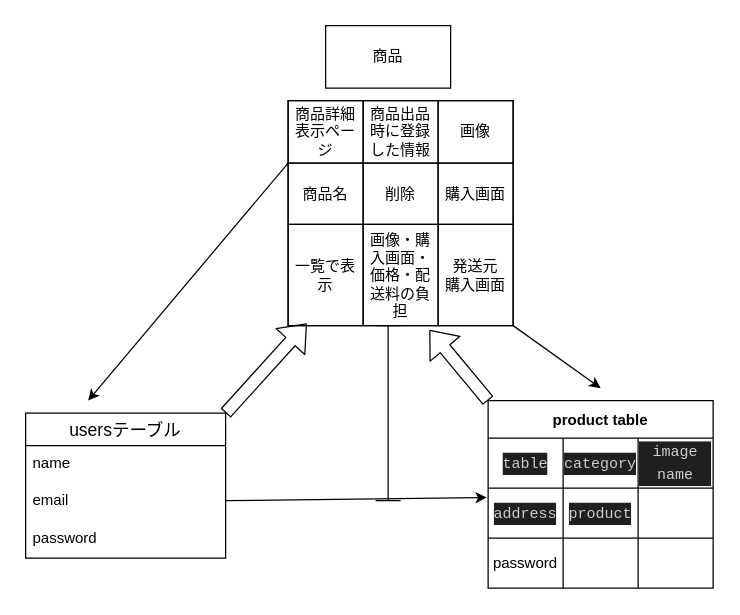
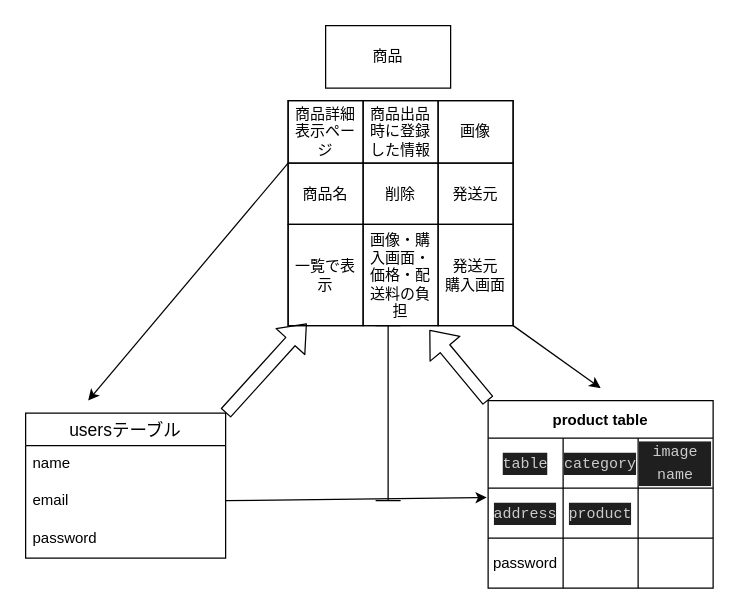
  <mxCell id="0" />
  <mxCell id="1" parent="0" />
  <mxCell id="2" style="edgeStyle=none;shape=flexArrow;html=1;exitX=1;exitY=0;exitDx=0;exitDy=0;entryX=0.083;entryY=0.979;entryDx=0;entryDy=0;entryPerimeter=0;" edge="1" parent="1" source="3" target="31"><mxGeometry relative="1" as="geometry" /></mxCell>
  <mxCell id="3" value="usersテーブル" style="swimlane;fontStyle=0;childLayout=stackLayout;horizontal=1;startSize=26;horizontalStack=0;resizeParent=1;resizeParentMax=0;resizeLast=0;collapsible=1;marginBottom=0;align=center;fontSize=14;" vertex="1" parent="1"><mxGeometry x="20" y="330" width="160" height="116" as="geometry" /></mxCell>
  <mxCell id="4" value="name " style="text;strokeColor=none;fillColor=none;spacingLeft=4;spacingRight=4;overflow=hidden;rotatable=0;points=[[0,0.5],[1,0.5]];portConstraint=eastwest;fontSize=12;" vertex="1" parent="3"><mxGeometry y="26" width="160" height="30" as="geometry" /></mxCell>
  <mxCell id="5" value="email" style="text;strokeColor=none;fillColor=none;spacingLeft=4;spacingRight=4;overflow=hidden;rotatable=0;points=[[0,0.5],[1,0.5]];portConstraint=eastwest;fontSize=12;" vertex="1" parent="3"><mxGeometry y="56" width="160" height="30" as="geometry" /></mxCell>
  <mxCell id="6" value="password&#10;" style="text;strokeColor=none;fillColor=none;spacingLeft=4;spacingRight=4;overflow=hidden;rotatable=0;points=[[0,0.5],[1,0.5]];portConstraint=eastwest;fontSize=12;" vertex="1" parent="3"><mxGeometry y="86" width="160" height="30" as="geometry" /></mxCell>
  <mxCell id="7" style="edgeStyle=none;shape=flexArrow;html=1;exitX=0;exitY=0;exitDx=0;exitDy=0;entryX=0.628;entryY=1.043;entryDx=0;entryDy=0;entryPerimeter=0;" edge="1" parent="1" source="8" target="31"><mxGeometry relative="1" as="geometry" /></mxCell>
  <mxCell id="8" value="product table" style="shape=table;startSize=30;container=1;collapsible=0;childLayout=tableLayout;fontStyle=1;align=center;" vertex="1" parent="1"><mxGeometry x="390" y="320" width="180" height="150" as="geometry" /></mxCell>
  <mxCell id="9" value="" style="shape=tableRow;horizontal=0;startSize=0;swimlaneHead=0;swimlaneBody=0;top=0;left=0;bottom=0;right=0;collapsible=0;dropTarget=0;fillColor=none;points=[[0,0.5],[1,0.5]];portConstraint=eastwest;" vertex="1" parent="8"><mxGeometry y="30" width="180" height="40" as="geometry" /></mxCell>
  <mxCell id="10" value="&lt;div style=&quot;color: rgb(204, 204, 204); background-color: rgb(31, 31, 31); font-family: Menlo, Monaco, &amp;quot;Courier New&amp;quot;, monospace; line-height: 18px;&quot;&gt;table &lt;/div&gt;" style="shape=partialRectangle;html=1;whiteSpace=wrap;connectable=0;fillColor=none;top=0;left=0;bottom=0;right=0;overflow=hidden;" vertex="1" parent="9"><mxGeometry width="60" height="40" as="geometry"><mxRectangle width="60" height="40" as="alternateBounds" /></mxGeometry></mxCell>
  <mxCell id="11" value="&lt;meta charset=&quot;utf-8&quot;&gt;&lt;div style=&quot;color: rgb(204, 204, 204); background-color: rgb(31, 31, 31); font-family: Menlo, Monaco, &amp;quot;Courier New&amp;quot;, monospace; font-weight: normal; font-size: 12px; line-height: 18px;&quot;&gt;&lt;div&gt;&lt;span style=&quot;color: #cccccc;&quot;&gt;category&lt;/span&gt;&lt;/div&gt;&lt;/div&gt;" style="shape=partialRectangle;html=1;whiteSpace=wrap;connectable=0;fillColor=none;top=0;left=0;bottom=0;right=0;overflow=hidden;" vertex="1" parent="9"><mxGeometry x="60" width="60" height="40" as="geometry"><mxRectangle width="60" height="40" as="alternateBounds" /></mxGeometry></mxCell>
  <mxCell id="12" value="&lt;meta charset=&quot;utf-8&quot;&gt;&lt;div style=&quot;color: rgb(204, 204, 204); background-color: rgb(31, 31, 31); font-family: Menlo, Monaco, &amp;quot;Courier New&amp;quot;, monospace; font-weight: normal; font-size: 12px; line-height: 18px;&quot;&gt;&lt;div&gt;&lt;span style=&quot;color: #cccccc;&quot;&gt;image name&lt;/span&gt;&lt;/div&gt;&lt;/div&gt;" style="shape=partialRectangle;html=1;whiteSpace=wrap;connectable=0;fillColor=none;top=0;left=0;bottom=0;right=0;overflow=hidden;" vertex="1" parent="9"><mxGeometry x="120" width="60" height="40" as="geometry"><mxRectangle width="60" height="40" as="alternateBounds" /></mxGeometry></mxCell>
  <mxCell id="13" value="" style="shape=tableRow;horizontal=0;startSize=0;swimlaneHead=0;swimlaneBody=0;top=0;left=0;bottom=0;right=0;collapsible=0;dropTarget=0;fillColor=none;points=[[0,0.5],[1,0.5]];portConstraint=eastwest;" vertex="1" parent="8"><mxGeometry y="70" width="180" height="40" as="geometry" /></mxCell>
  <mxCell id="14" value="&lt;div style=&quot;color: rgb(204, 204, 204); background-color: rgb(31, 31, 31); font-family: Menlo, Monaco, &amp;quot;Courier New&amp;quot;, monospace; line-height: 18px;&quot;&gt;address&lt;/div&gt;" style="shape=partialRectangle;html=1;whiteSpace=wrap;connectable=0;fillColor=none;top=0;left=0;bottom=0;right=0;overflow=hidden;" vertex="1" parent="13"><mxGeometry width="60" height="40" as="geometry"><mxRectangle width="60" height="40" as="alternateBounds" /></mxGeometry></mxCell>
  <mxCell id="15" value="&lt;div style=&quot;color: rgb(204, 204, 204); background-color: rgb(31, 31, 31); font-family: Menlo, Monaco, &amp;quot;Courier New&amp;quot;, monospace; line-height: 18px;&quot;&gt;product&lt;/div&gt;" style="shape=partialRectangle;html=1;whiteSpace=wrap;connectable=0;fillColor=none;top=0;left=0;bottom=0;right=0;overflow=hidden;" vertex="1" parent="13"><mxGeometry x="60" width="60" height="40" as="geometry"><mxRectangle width="60" height="40" as="alternateBounds" /></mxGeometry></mxCell>
  <mxCell id="16" value="" style="shape=partialRectangle;html=1;whiteSpace=wrap;connectable=0;fillColor=none;top=0;left=0;bottom=0;right=0;overflow=hidden;" vertex="1" parent="13"><mxGeometry x="120" width="60" height="40" as="geometry"><mxRectangle width="60" height="40" as="alternateBounds" /></mxGeometry></mxCell>
  <mxCell id="17" value="" style="shape=tableRow;horizontal=0;startSize=0;swimlaneHead=0;swimlaneBody=0;top=0;left=0;bottom=0;right=0;collapsible=0;dropTarget=0;fillColor=none;points=[[0,0.5],[1,0.5]];portConstraint=eastwest;" vertex="1" parent="8"><mxGeometry y="110" width="180" height="40" as="geometry" /></mxCell>
  <mxCell id="18" value="password" style="shape=partialRectangle;html=1;whiteSpace=wrap;connectable=0;fillColor=none;top=0;left=0;bottom=0;right=0;overflow=hidden;" vertex="1" parent="17"><mxGeometry width="60" height="40" as="geometry"><mxRectangle width="60" height="40" as="alternateBounds" /></mxGeometry></mxCell>
  <mxCell id="19" value="" style="shape=partialRectangle;html=1;whiteSpace=wrap;connectable=0;fillColor=none;top=0;left=0;bottom=0;right=0;overflow=hidden;" vertex="1" parent="17"><mxGeometry x="60" width="60" height="40" as="geometry"><mxRectangle width="60" height="40" as="alternateBounds" /></mxGeometry></mxCell>
  <mxCell id="20" value="" style="shape=partialRectangle;html=1;whiteSpace=wrap;connectable=0;fillColor=none;top=0;left=0;bottom=0;right=0;overflow=hidden;" vertex="1" parent="17"><mxGeometry x="120" width="60" height="40" as="geometry"><mxRectangle width="60" height="40" as="alternateBounds" /></mxGeometry></mxCell>
  <mxCell id="21" style="edgeStyle=none;html=1;entryX=-0.006;entryY=0.188;entryDx=0;entryDy=0;entryPerimeter=0;" edge="1" parent="1" source="5" target="13"><mxGeometry relative="1" as="geometry" /></mxCell>
  <mxCell id="22" value="" style="childLayout=tableLayout;recursiveResize=0;shadow=0;fillColor=none;" vertex="1" parent="1"><mxGeometry x="230" y="80" width="180" height="180" as="geometry" /></mxCell>
  <mxCell id="23" value="" style="shape=tableRow;horizontal=0;startSize=0;swimlaneHead=0;swimlaneBody=0;top=0;left=0;bottom=0;right=0;dropTarget=0;collapsible=0;recursiveResize=0;expand=0;fontStyle=0;fillColor=none;strokeColor=inherit;" vertex="1" parent="22"><mxGeometry width="180" height="50" as="geometry" /></mxCell>
  <mxCell id="24" value="商品詳細表示ページ" style="connectable=0;recursiveResize=0;strokeColor=inherit;fillColor=none;align=center;whiteSpace=wrap;html=1;" vertex="1" parent="23"><mxGeometry width="60" height="50" as="geometry"><mxRectangle width="60" height="50" as="alternateBounds" /></mxGeometry></mxCell>
  <mxCell id="25" value="商品出品時に登録した情報" style="connectable=0;recursiveResize=0;strokeColor=inherit;fillColor=none;align=center;whiteSpace=wrap;html=1;" vertex="1" parent="23"><mxGeometry x="60" width="60" height="50" as="geometry"><mxRectangle width="60" height="50" as="alternateBounds" /></mxGeometry></mxCell>
  <mxCell id="26" value="画像" style="connectable=0;recursiveResize=0;strokeColor=inherit;fillColor=none;align=center;whiteSpace=wrap;html=1;" vertex="1" parent="23"><mxGeometry x="120" width="60" height="50" as="geometry"><mxRectangle width="60" height="50" as="alternateBounds" /></mxGeometry></mxCell>
  <mxCell id="27" style="shape=tableRow;horizontal=0;startSize=0;swimlaneHead=0;swimlaneBody=0;top=0;left=0;bottom=0;right=0;dropTarget=0;collapsible=0;recursiveResize=0;expand=0;fontStyle=0;fillColor=none;strokeColor=inherit;" vertex="1" parent="22"><mxGeometry y="50" width="180" height="49" as="geometry" /></mxCell>
  <mxCell id="28" value="商品名" style="connectable=0;recursiveResize=0;strokeColor=inherit;fillColor=none;align=center;whiteSpace=wrap;html=1;" vertex="1" parent="27"><mxGeometry width="60" height="49" as="geometry"><mxRectangle width="60" height="49" as="alternateBounds" /></mxGeometry></mxCell>
  <mxCell id="29" value="削除" style="connectable=0;recursiveResize=0;strokeColor=inherit;fillColor=none;align=center;whiteSpace=wrap;html=1;" vertex="1" parent="27"><mxGeometry x="60" width="60" height="49" as="geometry"><mxRectangle width="60" height="49" as="alternateBounds" /></mxGeometry></mxCell>
- <mxCell id="30" value="購入画面" style="connectable=0;recursiveResize=0;strokeColor=inherit;fillColor=none;align=center;whiteSpace=wrap;html=1;" vertex="1" parent="27"><mxGeometry x="120" width="60" height="49" as="geometry"><mxRectangle width="60" height="49" as="alternateBounds" /></mxGeometry></mxCell>
+ <mxCell id="30" value="発送元" style="connectable=0;recursiveResize=0;strokeColor=inherit;fillColor=none;align=center;whiteSpace=wrap;html=1;" vertex="1" parent="27"><mxGeometry x="120" width="60" height="49" as="geometry"><mxRectangle width="60" height="49" as="alternateBounds" /></mxGeometry></mxCell>
  <mxCell id="31" style="shape=tableRow;horizontal=0;startSize=0;swimlaneHead=0;swimlaneBody=0;top=0;left=0;bottom=0;right=0;dropTarget=0;collapsible=0;recursiveResize=0;expand=0;fontStyle=0;fillColor=none;strokeColor=inherit;" vertex="1" parent="22"><mxGeometry y="99" width="180" height="81" as="geometry" /></mxCell>
  <mxCell id="32" value="一覧で表示" style="connectable=0;recursiveResize=0;strokeColor=inherit;fillColor=none;align=center;whiteSpace=wrap;html=1;" vertex="1" parent="31"><mxGeometry width="60" height="81" as="geometry"><mxRectangle width="60" height="81" as="alternateBounds" /></mxGeometry></mxCell>
  <mxCell id="33" value="画像・購入画面・価格・配送料の負担" style="connectable=0;recursiveResize=0;strokeColor=inherit;fillColor=none;align=center;whiteSpace=wrap;html=1;" vertex="1" parent="31"><mxGeometry x="60" width="60" height="81" as="geometry"><mxRectangle width="60" height="81" as="alternateBounds" /></mxGeometry></mxCell>
  <mxCell id="34" value="発送元&lt;br&gt;購入画面" style="connectable=0;recursiveResize=0;strokeColor=inherit;fillColor=none;align=center;whiteSpace=wrap;html=1;" vertex="1" parent="31"><mxGeometry x="120" width="60" height="81" as="geometry"><mxRectangle width="60" height="81" as="alternateBounds" /></mxGeometry></mxCell>
  <mxCell id="35" value="商品" style="whiteSpace=wrap;html=1;" vertex="1" parent="1"><mxGeometry x="260" y="20" width="100" height="50" as="geometry" /></mxCell>
  <mxCell id="36" style="edgeStyle=none;html=1;exitX=1;exitY=1;exitDx=0;exitDy=0;" edge="1" parent="1" source="31"><mxGeometry relative="1" as="geometry"><mxPoint x="480" y="310" as="targetPoint" /></mxGeometry></mxCell>
  <mxCell id="37" value="" style="shape=crossbar;whiteSpace=wrap;html=1;rounded=1;direction=south;" vertex="1" parent="1"><mxGeometry x="300" y="260" width="20" height="140" as="geometry" /></mxCell>
  <mxCell id="38" style="edgeStyle=none;html=1;exitX=0;exitY=0;exitDx=0;exitDy=0;" edge="1" parent="1" source="27"><mxGeometry relative="1" as="geometry"><mxPoint x="70" y="320" as="targetPoint" /></mxGeometry></mxCell>
